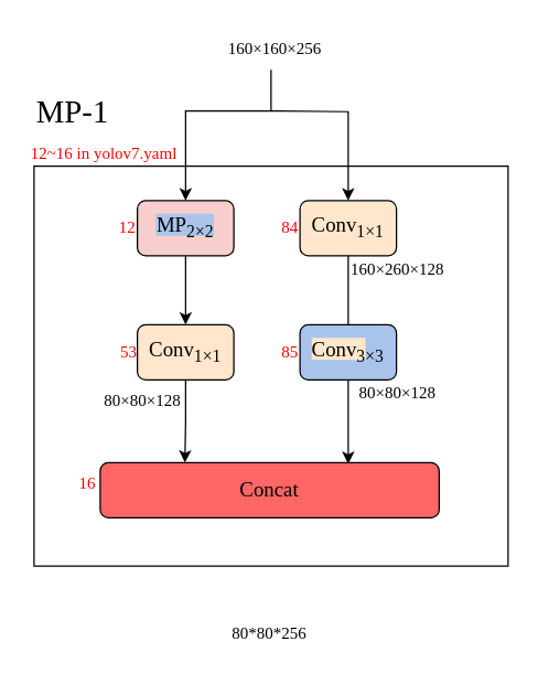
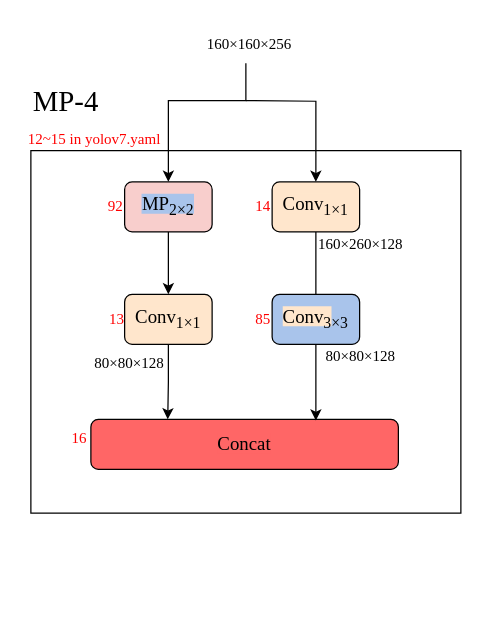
  <mxCell id="0" />
  <mxCell id="1" parent="0" />
  <mxCell id="2" value="" style="rounded=0;whiteSpace=wrap;html=1;fontFamily=Times New Roman;" parent="1" vertex="1"><mxGeometry x="24" y="120" width="344" height="290" as="geometry" /></mxCell>
  <mxCell id="3" value="" style="edgeStyle=orthogonalEdgeStyle;rounded=0;orthogonalLoop=1;jettySize=auto;html=1;exitX=0.5;exitY=1;exitDx=0;exitDy=0;fontFamily=Times New Roman;" parent="1" target="5" edge="1"><mxGeometry relative="1" as="geometry"><mxPoint x="196" y="80" as="sourcePoint" /></mxGeometry></mxCell>
  <mxCell id="4" value="&lt;div style=&quot;font-size: 11.3pt;&quot;&gt;&lt;span style=&quot;background-color: rgb(169, 196, 235);&quot;&gt;MP&lt;sub&gt;2×2&lt;/sub&gt;&lt;/span&gt;&lt;/div&gt;" style="rounded=1;whiteSpace=wrap;html=1;labelBackgroundColor=none;fontSize=23;fillColor=#f8cecc;strokeColor=#000000;fontFamily=Times New Roman;" parent="1" vertex="1"><mxGeometry x="99" y="145" width="70" height="40" as="geometry" /></mxCell>
  <mxCell id="5" value="&lt;div style=&quot;font-size: 11.3pt;&quot;&gt;&lt;span style=&quot;background-color: rgb(255, 230, 204);&quot;&gt;Conv&lt;sub&gt;1&lt;/sub&gt;&lt;/span&gt;&lt;sub style=&quot;background-color: initial; border-color: var(--border-color);&quot;&gt;×1&lt;/sub&gt;&lt;/div&gt;" style="rounded=1;whiteSpace=wrap;html=1;labelBackgroundColor=none;fontSize=23;fillColor=#FFE6CC;strokeColor=#000000;fontFamily=Times New Roman;" parent="1" vertex="1"><mxGeometry x="217" y="145" width="70" height="40" as="geometry" /></mxCell>
  <mxCell id="6" value="" style="edgeStyle=orthogonalEdgeStyle;rounded=0;orthogonalLoop=1;jettySize=auto;html=1;fontFamily=Times New Roman;startArrow=none;" parent="1" target="4" edge="1"><mxGeometry relative="1" as="geometry"><mxPoint x="196" y="50" as="sourcePoint" /><Array as="points"><mxPoint x="196" y="50" /><mxPoint x="196" y="80" /><mxPoint x="134" y="80" /></Array></mxGeometry></mxCell>
- <mxCell id="7" value="&lt;font color=&quot;#ff0000&quot;&gt;84&lt;/font&gt;" style="text;html=1;strokeColor=none;fillColor=none;align=center;verticalAlign=middle;whiteSpace=wrap;rounded=0;fontFamily=Times New Roman;" parent="1" vertex="1"><mxGeometry x="200" y="150" width="20" height="30" as="geometry" /></mxCell>
- <mxCell id="8" value="&lt;font color=&quot;#ff0000&quot;&gt;12&lt;/font&gt;" style="text;html=1;strokeColor=none;fillColor=none;align=center;verticalAlign=middle;whiteSpace=wrap;rounded=0;fontFamily=Times New Roman;" parent="1" vertex="1"><mxGeometry x="82" y="150" width="20" height="30" as="geometry" /></mxCell>
+ <mxCell id="7" value="&lt;font color=&quot;#ff0000&quot;&gt;14&lt;/font&gt;" style="text;html=1;strokeColor=none;fillColor=none;align=center;verticalAlign=middle;whiteSpace=wrap;rounded=0;fontFamily=Times New Roman;" parent="1" vertex="1"><mxGeometry x="200" y="150" width="20" height="30" as="geometry" /></mxCell>
+ <mxCell id="8" value="&lt;font color=&quot;#ff0000&quot;&gt;92&lt;/font&gt;" style="text;html=1;strokeColor=none;fillColor=none;align=center;verticalAlign=middle;whiteSpace=wrap;rounded=0;fontFamily=Times New Roman;" parent="1" vertex="1"><mxGeometry x="82" y="150" width="20" height="30" as="geometry" /></mxCell>
  <mxCell id="9" value="&lt;div style=&quot;font-size: 11.3pt;&quot;&gt;&lt;span style=&quot;background-color: rgb(255, 102, 102);&quot;&gt;Concat&lt;/span&gt;&lt;/div&gt;" style="rounded=1;whiteSpace=wrap;html=1;labelBackgroundColor=none;fontSize=23;fillColor=#FF6666;fontFamily=Times New Roman;" parent="1" vertex="1"><mxGeometry x="72" y="335" width="246" height="40" as="geometry" /></mxCell>
  <mxCell id="10" style="edgeStyle=orthogonalEdgeStyle;rounded=0;orthogonalLoop=1;jettySize=auto;html=1;exitX=0.5;exitY=1;exitDx=0;exitDy=0;entryX=0.5;entryY=0;entryDx=0;entryDy=0;fontFamily=Times New Roman;" parent="1" source="4" target="15" edge="1"><mxGeometry relative="1" as="geometry"><mxPoint x="134" y="400" as="targetPoint" /></mxGeometry></mxCell>
  <mxCell id="11" value="160×260×128" style="text;html=1;strokeColor=none;fillColor=none;align=center;verticalAlign=middle;whiteSpace=wrap;rounded=0;fontFamily=Times New Roman;" parent="1" vertex="1"><mxGeometry x="258" y="180" width="60" height="30" as="geometry" /></mxCell>
- <mxCell id="12" value="&lt;div style=&quot;text-align: center;&quot;&gt;MP-1&lt;/div&gt;" style="text;whiteSpace=wrap;html=1;fontSize=23;fontFamily=Times New Roman;fontColor=#000000;" parent="1" vertex="1"><mxGeometry x="24" y="61" width="130" height="40" as="geometry" /></mxCell>
+ <mxCell id="12" value="&lt;div style=&quot;text-align: center;&quot;&gt;MP-4&lt;/div&gt;" style="text;whiteSpace=wrap;html=1;fontSize=23;fontFamily=Times New Roman;fontColor=#000000;" parent="1" vertex="1"><mxGeometry x="24" y="61" width="130" height="40" as="geometry" /></mxCell>
  <mxCell id="13" value="&lt;span style=&quot;background-color: rgb(255, 255, 255);&quot;&gt;160×160×256&lt;/span&gt;" style="text;html=1;strokeColor=none;fillColor=none;align=center;verticalAlign=middle;whiteSpace=wrap;rounded=0;fontFamily=Times New Roman;" parent="1" vertex="1"><mxGeometry x="169" y="20" width="60" height="30" as="geometry" /></mxCell>
  <mxCell id="14" style="edgeStyle=orthogonalEdgeStyle;rounded=0;orthogonalLoop=1;jettySize=auto;html=1;exitX=0.5;exitY=1;exitDx=0;exitDy=0;entryX=0.25;entryY=0;entryDx=0;entryDy=0;fontColor=#a9c4eb;" parent="1" source="15" target="9" edge="1"><mxGeometry relative="1" as="geometry" /></mxCell>
  <mxCell id="15" value="&lt;div style=&quot;font-size: 11.3pt;&quot;&gt;&lt;span style=&quot;background-color: rgb(255, 230, 204);&quot;&gt;Conv&lt;/span&gt;&lt;sub style=&quot;border-color: var(--border-color);&quot;&gt;1&lt;/sub&gt;&lt;sub style=&quot;background-color: initial; border-color: var(--border-color);&quot;&gt;×1&lt;/sub&gt;&lt;/div&gt;" style="rounded=1;whiteSpace=wrap;html=1;labelBackgroundColor=none;fontSize=23;fillColor=#FFE6CC;strokeColor=#000000;fontFamily=Times New Roman;" parent="1" vertex="1"><mxGeometry x="99" y="235" width="70" height="40" as="geometry" /></mxCell>
- <mxCell id="16" value="&lt;font color=&quot;#ff0000&quot;&gt;53&lt;/font&gt;" style="text;html=1;strokeColor=none;fillColor=none;align=center;verticalAlign=middle;whiteSpace=wrap;rounded=0;fontFamily=Times New Roman;" parent="1" vertex="1"><mxGeometry x="83" y="240" width="20" height="30" as="geometry" /></mxCell>
+ <mxCell id="16" value="&lt;font color=&quot;#ff0000&quot;&gt;13&lt;/font&gt;" style="text;html=1;strokeColor=none;fillColor=none;align=center;verticalAlign=middle;whiteSpace=wrap;rounded=0;fontFamily=Times New Roman;" parent="1" vertex="1"><mxGeometry x="83" y="240" width="20" height="30" as="geometry" /></mxCell>
  <mxCell id="17" style="edgeStyle=orthogonalEdgeStyle;rounded=0;orthogonalLoop=1;jettySize=auto;html=1;exitX=0.5;exitY=1;exitDx=0;exitDy=0;fontColor=#a9c4eb;" parent="1" edge="1"><mxGeometry relative="1" as="geometry"><mxPoint x="252" y="271" as="sourcePoint" /><mxPoint x="252" y="336" as="targetPoint" /></mxGeometry></mxCell>
  <mxCell id="18" value="" style="edgeStyle=orthogonalEdgeStyle;rounded=0;orthogonalLoop=1;jettySize=auto;html=1;exitX=0.5;exitY=1;exitDx=0;exitDy=0;entryX=0.5;entryY=0;entryDx=0;entryDy=0;fontFamily=Times New Roman;endArrow=none;" parent="1" source="5" target="19" edge="1"><mxGeometry relative="1" as="geometry"><mxPoint x="250.3" y="335.96" as="targetPoint" /><mxPoint x="252" y="185" as="sourcePoint" /></mxGeometry></mxCell>
  <mxCell id="19" value="&lt;div style=&quot;font-size: 11.3pt;&quot;&gt;&lt;span style=&quot;background-color: rgb(255, 230, 204);&quot;&gt;Conv&lt;sub&gt;3&lt;/sub&gt;&lt;/span&gt;&lt;sub style=&quot;background-color: initial; border-color: var(--border-color);&quot;&gt;×3&lt;/sub&gt;&lt;/div&gt;" style="rounded=1;whiteSpace=wrap;html=1;labelBackgroundColor=none;fontSize=23;fillColor=#a9c4eb;strokeColor=#000000;fontFamily=Times New Roman;" parent="1" vertex="1"><mxGeometry x="217" y="235" width="70" height="40" as="geometry" /></mxCell>
  <mxCell id="20" value="&lt;font color=&quot;#ff0000&quot;&gt;85&lt;/font&gt;" style="text;html=1;strokeColor=none;fillColor=none;align=center;verticalAlign=middle;whiteSpace=wrap;rounded=0;fontFamily=Times New Roman;" parent="1" vertex="1"><mxGeometry x="200" y="240" width="20" height="30" as="geometry" /></mxCell>
- <mxCell id="21" value="&lt;span style=&quot;background-color: rgb(255, 255, 255);&quot;&gt;80*80*256&lt;/span&gt;" style="text;html=1;strokeColor=none;fillColor=none;align=center;verticalAlign=middle;whiteSpace=wrap;rounded=0;fontFamily=Times New Roman;" parent="1" vertex="1"><mxGeometry x="165" y="444" width="60" height="30" as="geometry" /></mxCell>
  <mxCell id="22" value="80×80×128" style="text;html=1;strokeColor=none;fillColor=none;align=center;verticalAlign=middle;whiteSpace=wrap;rounded=0;fontFamily=Times New Roman;" parent="1" vertex="1"><mxGeometry x="72.5" y="275" width="60" height="30" as="geometry" /></mxCell>
  <mxCell id="23" value="80×80×128" style="text;html=1;strokeColor=none;fillColor=none;align=center;verticalAlign=middle;whiteSpace=wrap;rounded=0;fontFamily=Times New Roman;" parent="1" vertex="1"><mxGeometry x="258" y="270" width="60" height="30" as="geometry" /></mxCell>
  <mxCell id="24" value="&lt;font color=&quot;#ff0000&quot;&gt;16&lt;/font&gt;" style="text;html=1;strokeColor=none;fillColor=none;align=center;verticalAlign=middle;whiteSpace=wrap;rounded=0;fontFamily=Times New Roman;" parent="1" vertex="1"><mxGeometry x="52.5" y="335" width="20" height="30" as="geometry" /></mxCell>
- <mxCell id="25" value="&lt;font color=&quot;#ff0000&quot;&gt;12~16 in yolov7.yaml&lt;/font&gt;" style="text;html=1;strokeColor=none;fillColor=none;align=center;verticalAlign=middle;whiteSpace=wrap;rounded=0;fontFamily=Times New Roman;" parent="1" vertex="1"><mxGeometry x="20" y="96" width="110" height="30" as="geometry" /></mxCell>
+ <mxCell id="25" value="&lt;font color=&quot;#ff0000&quot;&gt;12~15 in yolov7.yaml&lt;/font&gt;" style="text;html=1;strokeColor=none;fillColor=none;align=center;verticalAlign=middle;whiteSpace=wrap;rounded=0;fontFamily=Times New Roman;" parent="1" vertex="1"><mxGeometry x="20" y="96" width="110" height="30" as="geometry" /></mxCell>
